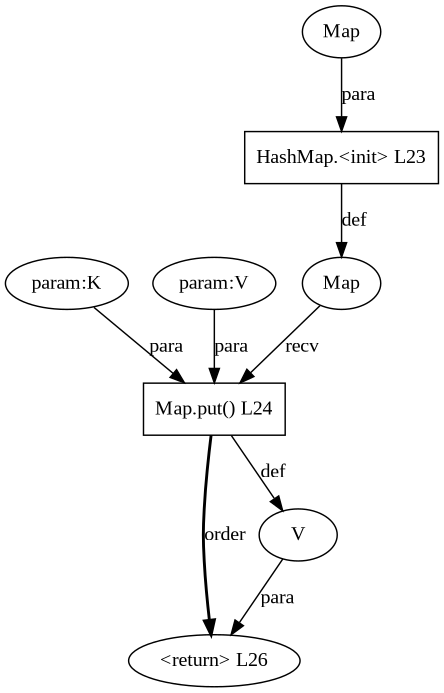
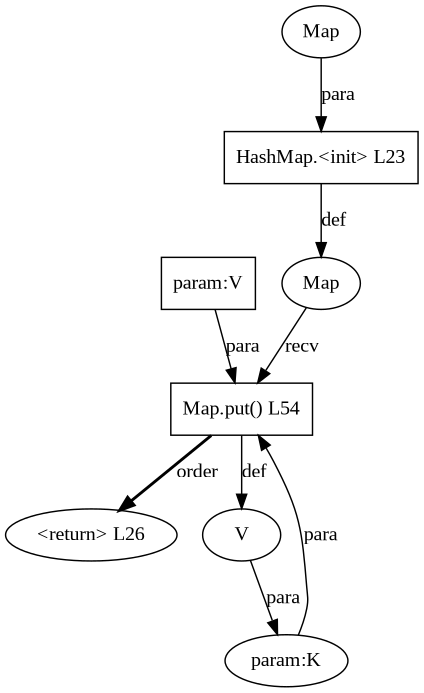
  digraph {
    fontname="Liberation Serif"
    node [fontname="Liberation Serif" shape=ellipse]
    edge [fontname="Liberation Serif" style=solid]
    n1 [label=Map]
-   n2 [label="Map.put() L24" shape=box]
+   n2 [label="Map.put() L54" shape=box]
    n3 [label="<return> L26"]
    n4 [label=V]
    n5 [label="param:K"]
-   n6 [label="param:V"]
+   n6 [label="param:V" shape=box]
    n7 [label=Map]
    n8 [label="HashMap.<init> L23" shape=box]
    n1 -> n2 [label=recv]
    n2 -> n3 [label=order style=bold]
    n2 -> n4 [label=def]
-   n4 -> n3 [label=para]
+   n4 -> n5 [label=para]
    n5 -> n2 [label=para]
    n6 -> n2 [label=para]
    n7 -> n8 [label=para]
    n8 -> n1 [label=def]
  }
